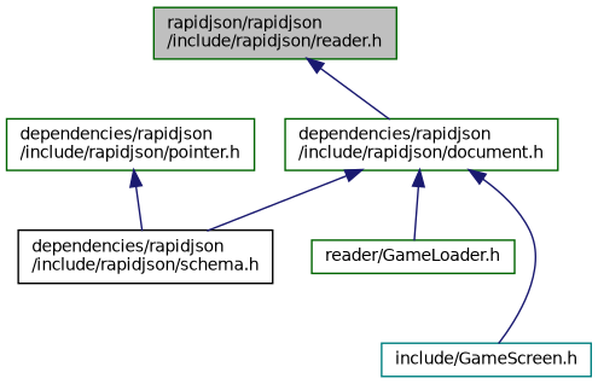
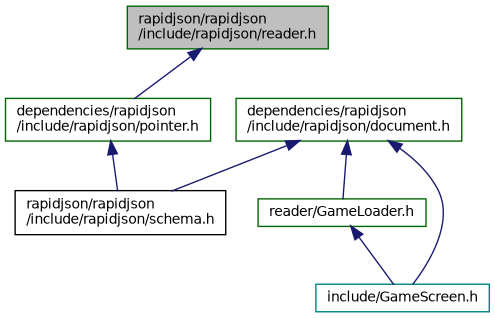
  digraph {
    node [color=darkgreen fillcolor=white fontname=Helvetica fontsize=10 shape=record style=filled]
    edge [color=midnightblue dir=back fontname=Helvetica fontsize=10 labelfontname=Helvetica labelfontsize=10 style=solid]
    n1 [fillcolor=grey75 fontcolor=black height=0.2 label="rapidjson/rapidjson\l/include/rapidjson/reader.h" width=0.4]
    n2 [height=0.2 label="dependencies/rapidjson\l/include/rapidjson/document.h" width=0.4]
-   n3 [color=black height=0.2 label="dependencies/rapidjson\l/include/rapidjson/schema.h" width=0.4]
+   n3 [color=black height=0.2 label="rapidjson/rapidjson\l/include/rapidjson/schema.h" width=0.4]
    n4 [height=0.2 label="reader/GameLoader.h" width=0.4]
    n5 [color=teal height=0.2 label="include/GameScreen.h" width=0.4]
    n6 [height=0.2 label="dependencies/rapidjson\l/include/rapidjson/pointer.h" width=0.4]
-   n1 -> n2
+   n1 -> n6
    n2 -> n3
    n2 -> n4
    n2 -> n5
+   n4 -> n5
    n6 -> n3
  }
